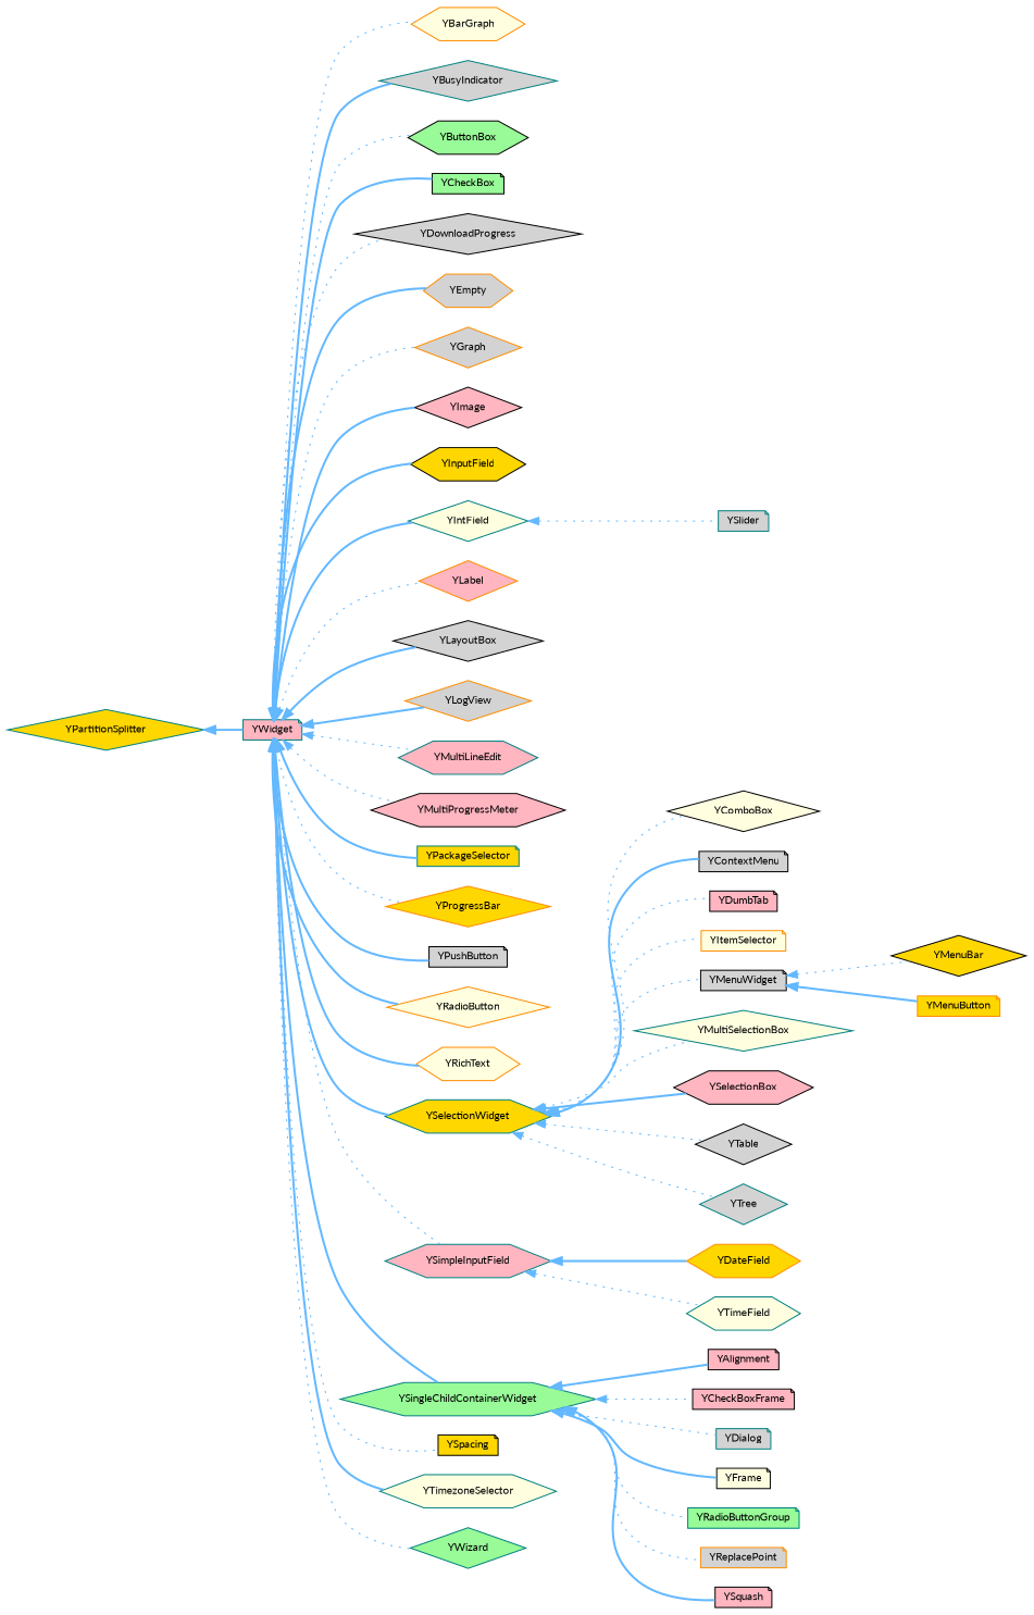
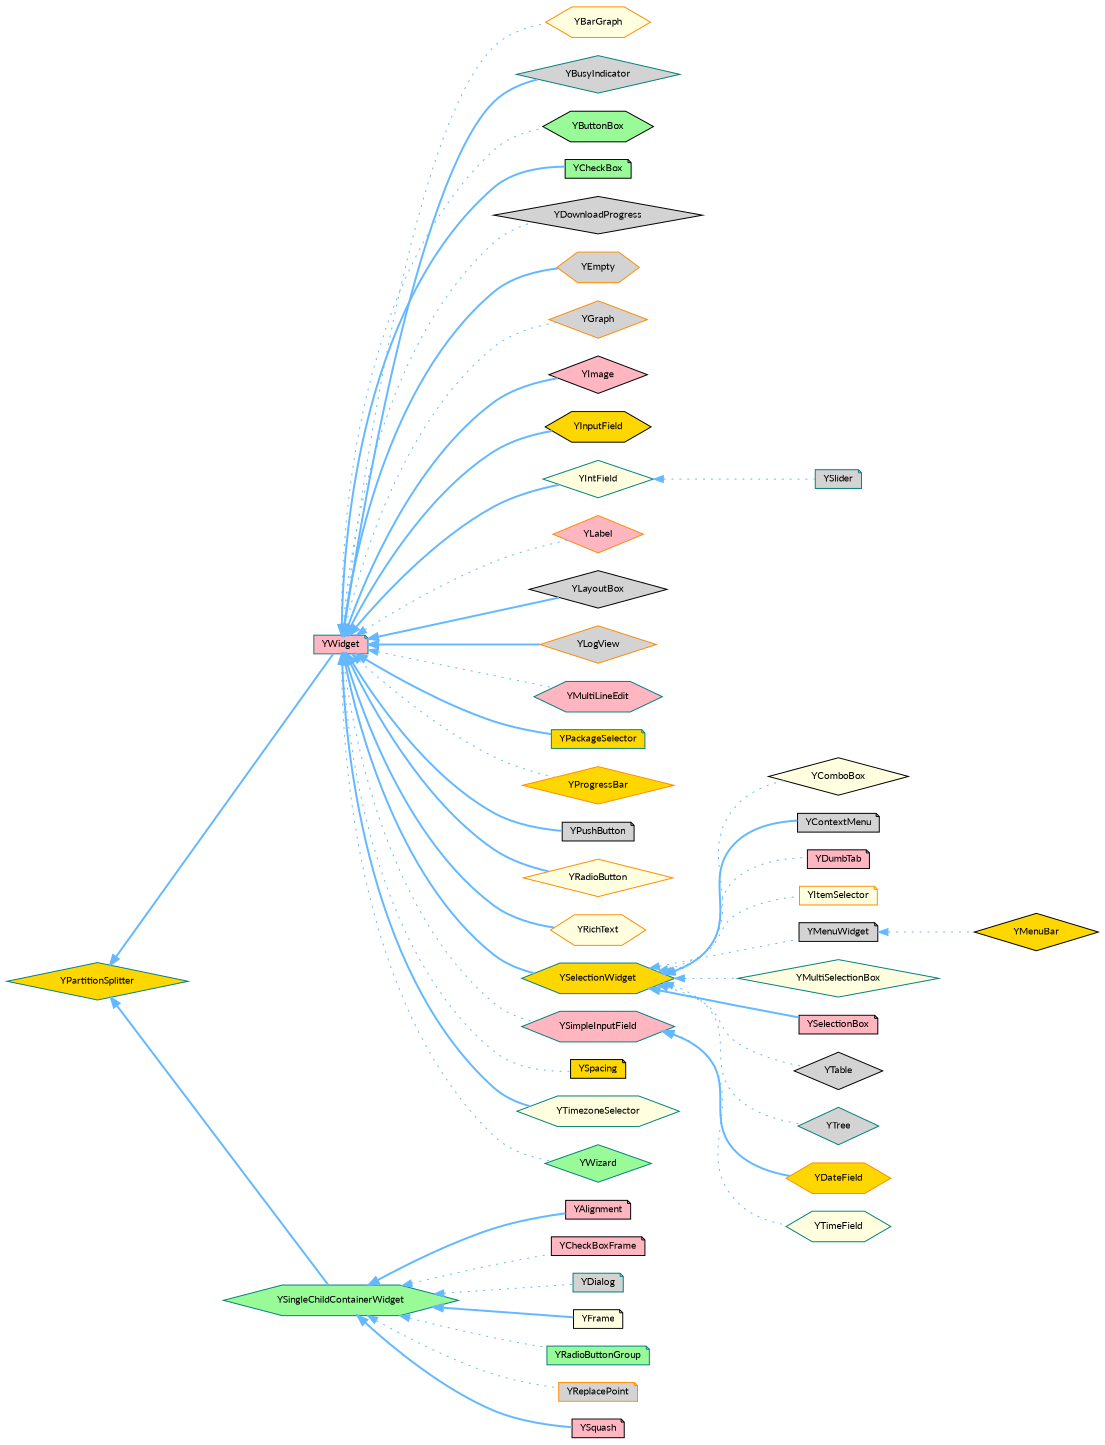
  digraph {
    fontname=Lato
    rankdir=LR
    node [color=black fillcolor=lightgrey fontname=Lato fontsize=10 shape=note style=filled]
    edge [color=steelblue1 dir=back fontname=Lato fontsize=10 labelfontname=Helvetica labelfontsize=10 style=dotted]
    n1 [color=teal fillcolor=lightpink height=0.2 label=YWidget width=0.4]
    n2 [color=darkorange fillcolor=lightyellow height=0.2 label=YBarGraph shape=hexagon width=0.4]
    n3 [color=teal height=0.2 label=YBusyIndicator shape=diamond width=0.4]
    n4 [fillcolor=palegreen height=0.2 label=YButtonBox shape=hexagon width=0.4]
    n5 [fillcolor=palegreen height=0.2 label=YCheckBox width=0.4]
    n6 [height=0.2 label=YDownloadProgress shape=diamond width=0.4]
    n7 [color=darkorange height=0.2 label=YEmpty shape=hexagon width=0.4]
    n8 [color=darkorange height=0.2 label=YGraph shape=diamond width=0.4]
    n9 [fillcolor=lightpink height=0.2 label=YImage shape=diamond width=0.4]
    n10 [fillcolor=gold height=0.2 label=YInputField shape=hexagon width=0.4]
    n11 [color=teal fillcolor=lightyellow height=0.2 label=YIntField shape=diamond width=0.4]
    n12 [color=darkorange fillcolor=lightpink height=0.2 label=YLabel shape=diamond width=0.4]
    n13 [height=0.2 label=YLayoutBox shape=diamond width=0.4]
    n14 [color=darkorange height=0.2 label=YLogView shape=diamond width=0.4]
    n15 [color=teal fillcolor=lightpink height=0.2 label=YMultiLineEdit shape=hexagon width=0.4]
-   n16 [fillcolor=lightpink height=0.2 label=YMultiProgressMeter shape=hexagon width=0.4]
    n17 [color=teal fillcolor=gold height=0.2 label=YPackageSelector width=0.4]
    n18 [color=darkorange fillcolor=gold height=0.2 label=YProgressBar shape=diamond width=0.4]
    n19 [height=0.2 label=YPushButton width=0.4]
    n20 [color=darkorange fillcolor=lightyellow height=0.2 label=YRadioButton shape=diamond width=0.4]
    n21 [color=darkorange fillcolor=lightyellow height=0.2 label=YRichText shape=hexagon width=0.4]
    n22 [color=teal fillcolor=gold height=0.2 label=YSelectionWidget shape=hexagon width=0.4]
    n23 [color=teal fillcolor=lightpink height=0.2 label=YSimpleInputField shape=hexagon width=0.4]
    n24 [color=teal fillcolor=palegreen height=0.2 label=YSingleChildContainerWidget shape=hexagon width=0.4]
    n25 [fillcolor=gold height=0.2 label=YSpacing width=0.4]
    n26 [color=teal fillcolor=lightyellow height=0.2 label=YTimezoneSelector shape=hexagon width=0.4]
    n27 [color=teal fillcolor=palegreen height=0.2 label=YWizard shape=diamond width=0.4]
    n28 [color=teal height=0.2 label=YSlider width=0.4]
    n29 [color=teal fillcolor=gold height=0.2 label=YPartitionSplitter shape=diamond width=0.4]
    n30 [fillcolor=lightyellow height=0.2 label=YComboBox shape=diamond width=0.4]
    n31 [height=0.2 label=YContextMenu width=0.4]
    n32 [fillcolor=lightpink height=0.2 label=YDumbTab width=0.4]
    n33 [color=darkorange fillcolor=lightyellow height=0.2 label=YItemSelector width=0.4]
    n34 [height=0.2 label=YMenuWidget width=0.4]
    n35 [color=teal fillcolor=lightyellow height=0.2 label=YMultiSelectionBox shape=diamond width=0.4]
-   n36 [fillcolor=lightpink height=0.2 label=YSelectionBox shape=hexagon width=0.4]
+   n36 [fillcolor=lightpink height=0.2 label=YSelectionBox width=0.4]
    n37 [height=0.2 label=YTable shape=diamond width=0.4]
    n38 [color=teal height=0.2 label=YTree shape=diamond width=0.4]
    n39 [color=darkorange fillcolor=gold height=0.2 label=YDateField shape=hexagon width=0.4]
    n40 [color=teal fillcolor=lightyellow height=0.2 label=YTimeField shape=hexagon width=0.4]
    n41 [fillcolor=lightpink height=0.2 label=YAlignment width=0.4]
    n42 [fillcolor=lightpink height=0.2 label=YCheckBoxFrame width=0.4]
    n43 [color=teal height=0.2 label=YDialog width=0.4]
    n44 [fillcolor=lightyellow height=0.2 label=YFrame width=0.4]
    n45 [color=teal fillcolor=palegreen height=0.2 label=YRadioButtonGroup width=0.4]
    n46 [color=darkorange height=0.2 label=YReplacePoint width=0.4]
    n47 [fillcolor=lightpink height=0.2 label=YSquash width=0.4]
    n48 [fillcolor=gold height=0.2 label=YMenuBar shape=diamond width=0.4]
-   n49 [color=darkorange fillcolor=gold height=0.2 label=YMenuButton width=0.4]
    n1 -> n2
    n1 -> n3 [style=bold]
    n1 -> n4
    n1 -> n5 [style=bold]
    n1 -> n6
    n1 -> n7 [style=bold]
    n1 -> n8
    n1 -> n9 [style=bold]
    n1 -> n10 [style=bold]
    n1 -> n11 [style=bold]
    n1 -> n12
    n1 -> n13 [style=bold]
    n1 -> n14 [style=bold]
    n1 -> n15
-   n1 -> n16
    n1 -> n17 [style=bold]
    n1 -> n18
    n1 -> n19 [style=bold]
    n1 -> n20 [style=bold]
    n1 -> n21 [style=bold]
    n1 -> n22 [style=bold]
    n1 -> n23
-   n1 -> n24 [style=bold]
+   n29 -> n24 [style=bold]
    n1 -> n25
    n1 -> n26 [style=bold]
    n1 -> n27
    n11 -> n28
    n22 -> n30
    n22 -> n31 [style=bold]
    n22 -> n32
    n22 -> n33
    n22 -> n34
    n22 -> n35
    n22 -> n36 [style=bold]
    n22 -> n37
    n22 -> n38
    n23 -> n39 [style=bold]
    n23 -> n40
    n24 -> n41 [style=bold]
    n24 -> n42
    n24 -> n43
    n24 -> n44 [style=bold]
    n24 -> n45
    n24 -> n46
    n24 -> n47 [style=bold]
    n29 -> n1 [style=bold]
    n34 -> n48
-   n34 -> n49 [style=bold]
  }
